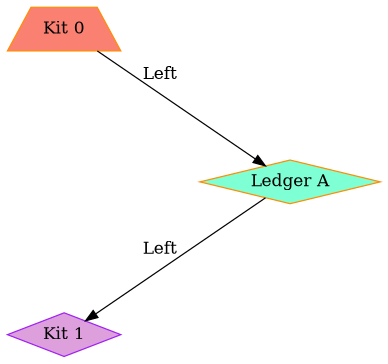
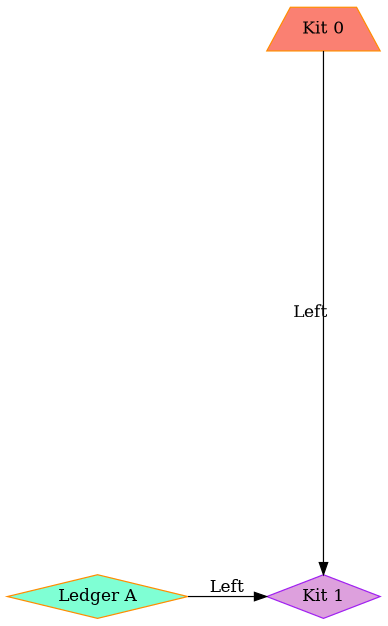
  digraph {
    nodesep=3
    rankdir=LR
    splines=false
    node [color=darkorange shape=diamond style=filled]
    n1 [fillcolor=salmon label="Kit 0" shape=trapezium]
    n2 [color=purple fillcolor=plum label="Kit 1"]
    n3 [fillcolor=aquamarine label="Ledger A"]
    subgraph sub_1 {
      rank=same
      n1
      n2
    }
-   n1 -> n3 [label=Left]
+   n1 -> n2 [label=Left]
    n3 -> n2 [label=Left]
  }
